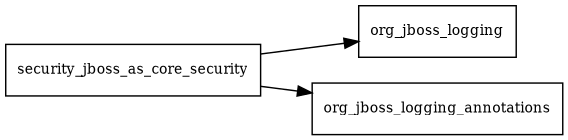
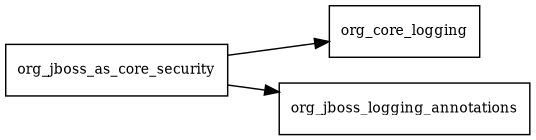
  digraph {
    rankdir=LR
    node [fontsize=10.0 shape=box]
-   org_jboss_as_core_security [label=security_jboss_as_core_security]
-   org_jboss_logging
+   org_jboss_as_core_security
+   org_jboss_logging [label=org_core_logging]
    org_jboss_logging_annotations
    org_jboss_as_core_security -> org_jboss_logging
    org_jboss_as_core_security -> org_jboss_logging_annotations
  }
